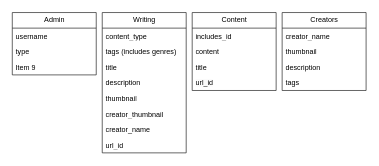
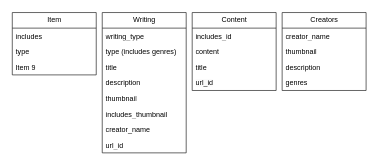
  <mxCell id="0" />
  <mxCell id="1" parent="0" />
- <mxCell id="2" value="Admin" style="swimlane;fontStyle=0;childLayout=stackLayout;horizontal=1;startSize=26;fillColor=none;horizontalStack=0;resizeParent=1;resizeParentMax=0;resizeLast=0;collapsible=1;marginBottom=0;html=1;" parent="1" vertex="1"><mxGeometry x="20" y="20" width="140" height="104" as="geometry" /></mxCell>
- <mxCell id="3" value="username" style="text;strokeColor=none;fillColor=none;align=left;verticalAlign=top;spacingLeft=4;spacingRight=4;overflow=hidden;rotatable=0;points=[[0,0.5],[1,0.5]];portConstraint=eastwest;whiteSpace=wrap;html=1;" parent="2" vertex="1"><mxGeometry y="26" width="140" height="26" as="geometry" /></mxCell>
+ <mxCell id="2" value="Item" style="swimlane;fontStyle=0;childLayout=stackLayout;horizontal=1;startSize=26;fillColor=none;horizontalStack=0;resizeParent=1;resizeParentMax=0;resizeLast=0;collapsible=1;marginBottom=0;html=1;" parent="1" vertex="1"><mxGeometry x="20" y="20" width="140" height="104" as="geometry" /></mxCell>
+ <mxCell id="3" value="includes" style="text;strokeColor=none;fillColor=none;align=left;verticalAlign=top;spacingLeft=4;spacingRight=4;overflow=hidden;rotatable=0;points=[[0,0.5],[1,0.5]];portConstraint=eastwest;whiteSpace=wrap;html=1;" parent="2" vertex="1"><mxGeometry y="26" width="140" height="26" as="geometry" /></mxCell>
  <mxCell id="4" value="type" style="text;strokeColor=none;fillColor=none;align=left;verticalAlign=top;spacingLeft=4;spacingRight=4;overflow=hidden;rotatable=0;points=[[0,0.5],[1,0.5]];portConstraint=eastwest;whiteSpace=wrap;html=1;" parent="2" vertex="1"><mxGeometry y="52" width="140" height="26" as="geometry" /></mxCell>
  <mxCell id="5" value="Item 9" style="text;strokeColor=none;fillColor=none;align=left;verticalAlign=top;spacingLeft=4;spacingRight=4;overflow=hidden;rotatable=0;points=[[0,0.5],[1,0.5]];portConstraint=eastwest;whiteSpace=wrap;html=1;" parent="2" vertex="1"><mxGeometry y="78" width="140" height="26" as="geometry" /></mxCell>
  <mxCell id="6" value="Writing" style="swimlane;fontStyle=0;childLayout=stackLayout;horizontal=1;startSize=26;fillColor=none;horizontalStack=0;resizeParent=1;resizeParentMax=0;resizeLast=0;collapsible=1;marginBottom=0;html=1;" parent="1" vertex="1"><mxGeometry x="170" y="20" width="140" height="234" as="geometry" /></mxCell>
- <mxCell id="7" value="content_type" style="text;strokeColor=none;fillColor=none;align=left;verticalAlign=top;spacingLeft=4;spacingRight=4;overflow=hidden;rotatable=0;points=[[0,0.5],[1,0.5]];portConstraint=eastwest;whiteSpace=wrap;html=1;" parent="6" vertex="1"><mxGeometry y="26" width="140" height="26" as="geometry" /></mxCell>
- <mxCell id="8" value="tags (includes genres)" style="text;strokeColor=none;fillColor=none;align=left;verticalAlign=top;spacingLeft=4;spacingRight=4;overflow=hidden;rotatable=0;points=[[0,0.5],[1,0.5]];portConstraint=eastwest;whiteSpace=wrap;html=1;" parent="6" vertex="1"><mxGeometry y="52" width="140" height="26" as="geometry" /></mxCell>
+ <mxCell id="7" value="writing_type" style="text;strokeColor=none;fillColor=none;align=left;verticalAlign=top;spacingLeft=4;spacingRight=4;overflow=hidden;rotatable=0;points=[[0,0.5],[1,0.5]];portConstraint=eastwest;whiteSpace=wrap;html=1;" parent="6" vertex="1"><mxGeometry y="26" width="140" height="26" as="geometry" /></mxCell>
+ <mxCell id="8" value="type (includes genres)" style="text;strokeColor=none;fillColor=none;align=left;verticalAlign=top;spacingLeft=4;spacingRight=4;overflow=hidden;rotatable=0;points=[[0,0.5],[1,0.5]];portConstraint=eastwest;whiteSpace=wrap;html=1;" parent="6" vertex="1"><mxGeometry y="52" width="140" height="26" as="geometry" /></mxCell>
  <mxCell id="9" value="title" style="text;strokeColor=none;fillColor=none;align=left;verticalAlign=top;spacingLeft=4;spacingRight=4;overflow=hidden;rotatable=0;points=[[0,0.5],[1,0.5]];portConstraint=eastwest;whiteSpace=wrap;html=1;" parent="6" vertex="1"><mxGeometry y="78" width="140" height="26" as="geometry" /></mxCell>
  <mxCell id="10" value="description" style="text;strokeColor=none;fillColor=none;align=left;verticalAlign=top;spacingLeft=4;spacingRight=4;overflow=hidden;rotatable=0;points=[[0,0.5],[1,0.5]];portConstraint=eastwest;whiteSpace=wrap;html=1;" parent="6" vertex="1"><mxGeometry y="104" width="140" height="26" as="geometry" /></mxCell>
  <mxCell id="11" value="thumbnail" style="text;strokeColor=none;fillColor=none;align=left;verticalAlign=top;spacingLeft=4;spacingRight=4;overflow=hidden;rotatable=0;points=[[0,0.5],[1,0.5]];portConstraint=eastwest;whiteSpace=wrap;html=1;" parent="6" vertex="1"><mxGeometry y="130" width="140" height="26" as="geometry" /></mxCell>
- <mxCell id="12" value="creator_thumbnail" style="text;strokeColor=none;fillColor=none;align=left;verticalAlign=top;spacingLeft=4;spacingRight=4;overflow=hidden;rotatable=0;points=[[0,0.5],[1,0.5]];portConstraint=eastwest;whiteSpace=wrap;html=1;" parent="6" vertex="1"><mxGeometry y="156" width="140" height="26" as="geometry" /></mxCell>
+ <mxCell id="12" value="includes_thumbnail" style="text;strokeColor=none;fillColor=none;align=left;verticalAlign=top;spacingLeft=4;spacingRight=4;overflow=hidden;rotatable=0;points=[[0,0.5],[1,0.5]];portConstraint=eastwest;whiteSpace=wrap;html=1;" parent="6" vertex="1"><mxGeometry y="156" width="140" height="26" as="geometry" /></mxCell>
  <mxCell id="13" value="creator_name" style="text;strokeColor=none;fillColor=none;align=left;verticalAlign=top;spacingLeft=4;spacingRight=4;overflow=hidden;rotatable=0;points=[[0,0.5],[1,0.5]];portConstraint=eastwest;whiteSpace=wrap;html=1;" parent="6" vertex="1"><mxGeometry y="182" width="140" height="26" as="geometry" /></mxCell>
  <mxCell id="14" value="url_id" style="text;strokeColor=none;fillColor=none;align=left;verticalAlign=top;spacingLeft=4;spacingRight=4;overflow=hidden;rotatable=0;points=[[0,0.5],[1,0.5]];portConstraint=eastwest;whiteSpace=wrap;html=1;" parent="6" vertex="1"><mxGeometry y="208" width="140" height="26" as="geometry" /></mxCell>
  <mxCell id="15" value="Creators" style="swimlane;fontStyle=0;childLayout=stackLayout;horizontal=1;startSize=26;fillColor=none;horizontalStack=0;resizeParent=1;resizeParentMax=0;resizeLast=0;collapsible=1;marginBottom=0;html=1;" parent="1" vertex="1"><mxGeometry x="470" y="20" width="140" height="130" as="geometry" /></mxCell>
  <mxCell id="16" value="creator_name" style="text;strokeColor=none;fillColor=none;align=left;verticalAlign=top;spacingLeft=4;spacingRight=4;overflow=hidden;rotatable=0;points=[[0,0.5],[1,0.5]];portConstraint=eastwest;whiteSpace=wrap;html=1;" parent="15" vertex="1"><mxGeometry y="26" width="140" height="26" as="geometry" /></mxCell>
  <mxCell id="17" value="thumbnail" style="text;strokeColor=none;fillColor=none;align=left;verticalAlign=top;spacingLeft=4;spacingRight=4;overflow=hidden;rotatable=0;points=[[0,0.5],[1,0.5]];portConstraint=eastwest;whiteSpace=wrap;html=1;" parent="15" vertex="1"><mxGeometry y="52" width="140" height="26" as="geometry" /></mxCell>
  <mxCell id="18" value="description" style="text;strokeColor=none;fillColor=none;align=left;verticalAlign=top;spacingLeft=4;spacingRight=4;overflow=hidden;rotatable=0;points=[[0,0.5],[1,0.5]];portConstraint=eastwest;whiteSpace=wrap;html=1;" parent="15" vertex="1"><mxGeometry y="78" width="140" height="26" as="geometry" /></mxCell>
- <mxCell id="19" value="tags" style="text;strokeColor=none;fillColor=none;align=left;verticalAlign=top;spacingLeft=4;spacingRight=4;overflow=hidden;rotatable=0;points=[[0,0.5],[1,0.5]];portConstraint=eastwest;whiteSpace=wrap;html=1;" vertex="1" parent="15"><mxGeometry y="104" width="140" height="26" as="geometry" /></mxCell>
+ <mxCell id="19" value="genres" style="text;strokeColor=none;fillColor=none;align=left;verticalAlign=top;spacingLeft=4;spacingRight=4;overflow=hidden;rotatable=0;points=[[0,0.5],[1,0.5]];portConstraint=eastwest;whiteSpace=wrap;html=1;" vertex="1" parent="15"><mxGeometry y="104" width="140" height="26" as="geometry" /></mxCell>
  <mxCell id="20" value="Content" style="swimlane;fontStyle=0;childLayout=stackLayout;horizontal=1;startSize=26;fillColor=none;horizontalStack=0;resizeParent=1;resizeParentMax=0;resizeLast=0;collapsible=1;marginBottom=0;html=1;" parent="1" vertex="1"><mxGeometry x="320" y="20" width="140" height="130" as="geometry" /></mxCell>
  <mxCell id="21" value="includes_id" style="text;strokeColor=none;fillColor=none;align=left;verticalAlign=top;spacingLeft=4;spacingRight=4;overflow=hidden;rotatable=0;points=[[0,0.5],[1,0.5]];portConstraint=eastwest;whiteSpace=wrap;html=1;" parent="20" vertex="1"><mxGeometry y="26" width="140" height="26" as="geometry" /></mxCell>
  <mxCell id="22" value="content" style="text;strokeColor=none;fillColor=none;align=left;verticalAlign=top;spacingLeft=4;spacingRight=4;overflow=hidden;rotatable=0;points=[[0,0.5],[1,0.5]];portConstraint=eastwest;whiteSpace=wrap;html=1;" parent="20" vertex="1"><mxGeometry y="52" width="140" height="26" as="geometry" /></mxCell>
  <mxCell id="23" value="title" style="text;strokeColor=none;fillColor=none;align=left;verticalAlign=top;spacingLeft=4;spacingRight=4;overflow=hidden;rotatable=0;points=[[0,0.5],[1,0.5]];portConstraint=eastwest;whiteSpace=wrap;html=1;" parent="20" vertex="1"><mxGeometry y="78" width="140" height="26" as="geometry" /></mxCell>
  <mxCell id="24" value="&lt;meta charset=&quot;utf-8&quot;&gt;&lt;span style=&quot;color: rgb(0, 0, 0); font-family: Helvetica; font-size: 12px; font-style: normal; font-variant-ligatures: normal; font-variant-caps: normal; font-weight: 400; letter-spacing: normal; orphans: 2; text-align: left; text-indent: 0px; text-transform: none; widows: 2; word-spacing: 0px; -webkit-text-stroke-width: 0px; background-color: rgb(251, 251, 251); text-decoration-thickness: initial; text-decoration-style: initial; text-decoration-color: initial; float: none; display: inline !important;&quot;&gt;url_id&lt;/span&gt;" style="text;strokeColor=none;fillColor=none;align=left;verticalAlign=top;spacingLeft=4;spacingRight=4;overflow=hidden;rotatable=0;points=[[0,0.5],[1,0.5]];portConstraint=eastwest;whiteSpace=wrap;html=1;" vertex="1" parent="20"><mxGeometry y="104" width="140" height="26" as="geometry" /></mxCell>
